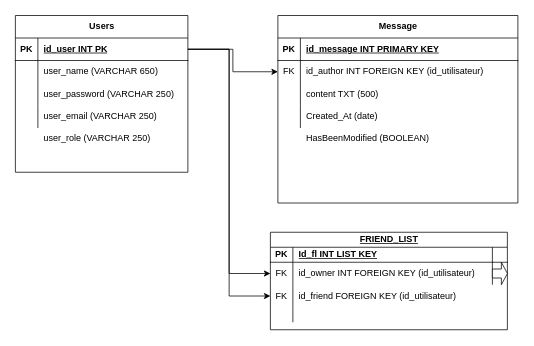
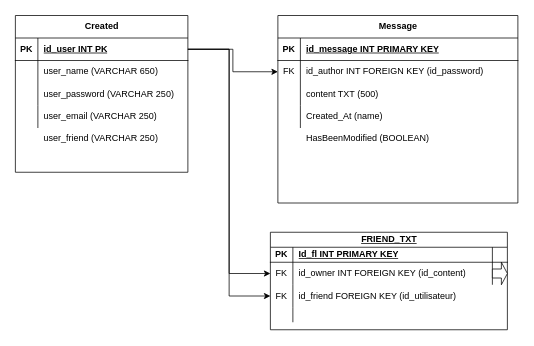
  <mxCell id="0" />
  <mxCell id="1" parent="0" />
- <mxCell id="2" value="Users" style="shape=table;startSize=30;container=1;collapsible=1;childLayout=tableLayout;fixedRows=1;rowLines=0;fontStyle=1;align=center;resizeLast=1;html=1;" parent="1" vertex="1"><mxGeometry x="20" y="20" width="230" height="209" as="geometry" /></mxCell>
+ <mxCell id="2" value="Created" style="shape=table;startSize=30;container=1;collapsible=1;childLayout=tableLayout;fixedRows=1;rowLines=0;fontStyle=1;align=center;resizeLast=1;html=1;" parent="1" vertex="1"><mxGeometry x="20" y="20" width="230" height="209" as="geometry" /></mxCell>
  <mxCell id="3" value="" style="shape=tableRow;horizontal=0;startSize=0;swimlaneHead=0;swimlaneBody=0;fillColor=none;collapsible=0;dropTarget=0;points=[[0,0.5],[1,0.5]];portConstraint=eastwest;top=0;left=0;right=0;bottom=1;" parent="2" vertex="1"><mxGeometry y="30" width="230" height="30" as="geometry" /></mxCell>
  <mxCell id="4" value="PK" style="shape=partialRectangle;connectable=0;fillColor=none;top=0;left=0;bottom=0;right=0;fontStyle=1;overflow=hidden;whiteSpace=wrap;html=1;" parent="3" vertex="1"><mxGeometry width="30" height="30" as="geometry"><mxRectangle width="30" height="30" as="alternateBounds" /></mxGeometry></mxCell>
  <mxCell id="5" value="id_user INT PK" style="shape=partialRectangle;connectable=0;fillColor=none;top=0;left=0;bottom=0;right=0;align=left;spacingLeft=6;fontStyle=5;overflow=hidden;whiteSpace=wrap;html=1;" parent="3" vertex="1"><mxGeometry x="30" width="200" height="30" as="geometry"><mxRectangle width="200" height="30" as="alternateBounds" /></mxGeometry></mxCell>
  <mxCell id="6" value="" style="shape=tableRow;horizontal=0;startSize=0;swimlaneHead=0;swimlaneBody=0;fillColor=none;collapsible=0;dropTarget=0;points=[[0,0.5],[1,0.5]];portConstraint=eastwest;top=0;left=0;right=0;bottom=0;" parent="2" vertex="1"><mxGeometry y="60" width="230" height="30" as="geometry" /></mxCell>
  <mxCell id="7" value="" style="shape=partialRectangle;connectable=0;fillColor=none;top=0;left=0;bottom=0;right=0;editable=1;overflow=hidden;whiteSpace=wrap;html=1;" parent="6" vertex="1"><mxGeometry width="30" height="30" as="geometry"><mxRectangle width="30" height="30" as="alternateBounds" /></mxGeometry></mxCell>
  <mxCell id="8" value="user_name (VARCHAR 650)" style="shape=partialRectangle;connectable=0;fillColor=none;top=0;left=0;bottom=0;right=0;align=left;spacingLeft=6;overflow=hidden;whiteSpace=wrap;html=1;" parent="6" vertex="1"><mxGeometry x="30" width="200" height="30" as="geometry"><mxRectangle width="200" height="30" as="alternateBounds" /></mxGeometry></mxCell>
  <mxCell id="9" value="" style="shape=tableRow;horizontal=0;startSize=0;swimlaneHead=0;swimlaneBody=0;fillColor=none;collapsible=0;dropTarget=0;points=[[0,0.5],[1,0.5]];portConstraint=eastwest;top=0;left=0;right=0;bottom=0;" parent="2" vertex="1"><mxGeometry y="90" width="230" height="30" as="geometry" /></mxCell>
  <mxCell id="10" value="" style="shape=partialRectangle;connectable=0;fillColor=none;top=0;left=0;bottom=0;right=0;editable=1;overflow=hidden;whiteSpace=wrap;html=1;" parent="9" vertex="1"><mxGeometry width="30" height="30" as="geometry"><mxRectangle width="30" height="30" as="alternateBounds" /></mxGeometry></mxCell>
  <mxCell id="11" value="user_password (VARCHAR 250)" style="shape=partialRectangle;connectable=0;fillColor=none;top=0;left=0;bottom=0;right=0;align=left;spacingLeft=6;overflow=hidden;whiteSpace=wrap;html=1;" parent="9" vertex="1"><mxGeometry x="30" width="200" height="30" as="geometry"><mxRectangle width="200" height="30" as="alternateBounds" /></mxGeometry></mxCell>
  <mxCell id="12" value="" style="shape=tableRow;horizontal=0;startSize=0;swimlaneHead=0;swimlaneBody=0;fillColor=none;collapsible=0;dropTarget=0;points=[[0,0.5],[1,0.5]];portConstraint=eastwest;top=0;left=0;right=0;bottom=0;" parent="2" vertex="1"><mxGeometry y="120" width="230" height="30" as="geometry" /></mxCell>
  <mxCell id="13" value="" style="shape=partialRectangle;connectable=0;fillColor=none;top=0;left=0;bottom=0;right=0;editable=1;overflow=hidden;whiteSpace=wrap;html=1;" parent="12" vertex="1"><mxGeometry width="30" height="30" as="geometry"><mxRectangle width="30" height="30" as="alternateBounds" /></mxGeometry></mxCell>
  <mxCell id="14" value="user_email (VARCHAR 250)" style="shape=partialRectangle;connectable=0;fillColor=none;top=0;left=0;bottom=0;right=0;align=left;spacingLeft=6;overflow=hidden;whiteSpace=wrap;html=1;" parent="12" vertex="1"><mxGeometry x="30" width="200" height="30" as="geometry"><mxRectangle width="200" height="30" as="alternateBounds" /></mxGeometry></mxCell>
- <mxCell id="15" value="&lt;span style=&quot;text-align: left; text-decoration-line: underline;&quot;&gt;FRIEND_LIST&lt;/span&gt;" style="shape=table;startSize=20;container=1;collapsible=1;childLayout=tableLayout;fixedRows=1;rowLines=0;fontStyle=1;align=center;resizeLast=1;html=1;" parent="1" vertex="1"><mxGeometry x="360" y="309" width="316" height="130" as="geometry" /></mxCell>
+ <mxCell id="15" value="&lt;span style=&quot;text-align: left; text-decoration-line: underline;&quot;&gt;FRIEND_TXT&lt;/span&gt;" style="shape=table;startSize=20;container=1;collapsible=1;childLayout=tableLayout;fixedRows=1;rowLines=0;fontStyle=1;align=center;resizeLast=1;html=1;" parent="1" vertex="1"><mxGeometry x="360" y="309" width="316" height="130" as="geometry" /></mxCell>
  <mxCell id="16" value="" style="shape=tableRow;horizontal=0;startSize=0;swimlaneHead=0;swimlaneBody=0;fillColor=none;collapsible=0;dropTarget=0;points=[[0,0.5],[1,0.5]];portConstraint=eastwest;top=0;left=0;right=0;bottom=1;" parent="15" vertex="1"><mxGeometry y="20" width="316" height="20" as="geometry" /></mxCell>
  <mxCell id="17" value="PK" style="shape=partialRectangle;connectable=0;fillColor=none;top=0;left=0;bottom=0;right=0;fontStyle=1;overflow=hidden;whiteSpace=wrap;html=1;" parent="16" vertex="1"><mxGeometry width="30" height="20" as="geometry"><mxRectangle width="30" height="20" as="alternateBounds" /></mxGeometry></mxCell>
- <mxCell id="18" value="Id_fl INT LIST KEY" style="shape=partialRectangle;connectable=0;fillColor=none;top=0;left=0;bottom=0;right=0;align=left;spacingLeft=6;fontStyle=5;overflow=hidden;whiteSpace=wrap;html=1;" parent="16" vertex="1"><mxGeometry x="30" width="286" height="20" as="geometry"><mxRectangle width="286" height="20" as="alternateBounds" /></mxGeometry></mxCell>
+ <mxCell id="18" value="Id_fl INT PRIMARY KEY" style="shape=partialRectangle;connectable=0;fillColor=none;top=0;left=0;bottom=0;right=0;align=left;spacingLeft=6;fontStyle=5;overflow=hidden;whiteSpace=wrap;html=1;" parent="16" vertex="1"><mxGeometry x="30" width="286" height="20" as="geometry"><mxRectangle width="286" height="20" as="alternateBounds" /></mxGeometry></mxCell>
  <mxCell id="19" value="" style="shape=tableRow;horizontal=0;startSize=0;swimlaneHead=0;swimlaneBody=0;fillColor=none;collapsible=0;dropTarget=0;points=[[0,0.5],[1,0.5]];portConstraint=eastwest;top=0;left=0;right=0;bottom=0;" parent="15" vertex="1"><mxGeometry y="40" width="316" height="30" as="geometry" /></mxCell>
  <mxCell id="20" value="FK" style="shape=partialRectangle;connectable=0;fillColor=none;top=0;left=0;bottom=0;right=0;editable=1;overflow=hidden;whiteSpace=wrap;html=1;" parent="19" vertex="1"><mxGeometry width="30" height="30" as="geometry"><mxRectangle width="30" height="30" as="alternateBounds" /></mxGeometry></mxCell>
- <mxCell id="21" value="id_owner INT FOREIGN KEY (id_utilisateur)" style="shape=partialRectangle;connectable=0;fillColor=none;top=0;left=0;bottom=0;right=0;align=left;spacingLeft=6;overflow=hidden;whiteSpace=wrap;html=1;" parent="19" vertex="1"><mxGeometry x="30" width="266" height="30" as="geometry"><mxRectangle width="266" height="30" as="alternateBounds" /></mxGeometry></mxCell>
+ <mxCell id="21" value="id_owner INT FOREIGN KEY (id_content)" style="shape=partialRectangle;connectable=0;fillColor=none;top=0;left=0;bottom=0;right=0;align=left;spacingLeft=6;overflow=hidden;whiteSpace=wrap;html=1;" parent="19" vertex="1"><mxGeometry x="30" width="266" height="30" as="geometry"><mxRectangle width="266" height="30" as="alternateBounds" /></mxGeometry></mxCell>
  <mxCell id="22" value="" style="shape=singleArrow;whiteSpace=wrap;html=1;arrowWidth=0.4;arrowSize=0.4;startSize=30;fontStyle=1;" parent="19" vertex="1"><mxGeometry x="296" width="20" height="30" as="geometry"><mxRectangle width="20" height="30" as="alternateBounds" /></mxGeometry></mxCell>
  <mxCell id="23" value="" style="shape=tableRow;horizontal=0;startSize=0;swimlaneHead=0;swimlaneBody=0;fillColor=none;collapsible=0;dropTarget=0;points=[[0,0.5],[1,0.5]];portConstraint=eastwest;top=0;left=0;right=0;bottom=0;" parent="15" vertex="1"><mxGeometry y="70" width="316" height="30" as="geometry" /></mxCell>
  <mxCell id="24" value="FK" style="shape=partialRectangle;connectable=0;fillColor=none;top=0;left=0;bottom=0;right=0;editable=1;overflow=hidden;whiteSpace=wrap;html=1;" parent="23" vertex="1"><mxGeometry width="30" height="30" as="geometry"><mxRectangle width="30" height="30" as="alternateBounds" /></mxGeometry></mxCell>
  <mxCell id="25" value="id_friend FOREIGN KEY (id_utilisateur)" style="shape=partialRectangle;connectable=0;fillColor=none;top=0;left=0;bottom=0;right=0;align=left;spacingLeft=6;overflow=hidden;whiteSpace=wrap;html=1;" parent="23" vertex="1"><mxGeometry x="30" width="286" height="30" as="geometry"><mxRectangle width="286" height="30" as="alternateBounds" /></mxGeometry></mxCell>
  <mxCell id="26" value="" style="shape=tableRow;horizontal=0;startSize=0;swimlaneHead=0;swimlaneBody=0;fillColor=none;collapsible=0;dropTarget=0;points=[[0,0.5],[1,0.5]];portConstraint=eastwest;top=0;left=0;right=0;bottom=0;" parent="15" vertex="1"><mxGeometry y="100" width="316" height="20" as="geometry" /></mxCell>
  <mxCell id="27" value="" style="shape=partialRectangle;connectable=0;fillColor=none;top=0;left=0;bottom=0;right=0;editable=1;overflow=hidden;whiteSpace=wrap;html=1;" parent="26" vertex="1"><mxGeometry width="30" height="20" as="geometry"><mxRectangle width="30" height="20" as="alternateBounds" /></mxGeometry></mxCell>
  <mxCell id="28" value="" style="shape=partialRectangle;connectable=0;fillColor=none;top=0;left=0;bottom=0;right=0;align=left;spacingLeft=6;overflow=hidden;whiteSpace=wrap;html=1;" parent="26" vertex="1"><mxGeometry x="30" width="286" height="20" as="geometry"><mxRectangle width="286" height="20" as="alternateBounds" /></mxGeometry></mxCell>
  <mxCell id="29" value="Message" style="shape=table;startSize=30;container=1;collapsible=1;childLayout=tableLayout;fixedRows=1;rowLines=0;fontStyle=1;align=center;resizeLast=1;html=1;" parent="1" vertex="1"><mxGeometry x="370" y="20" width="320" height="250" as="geometry" /></mxCell>
  <mxCell id="30" value="" style="shape=tableRow;horizontal=0;startSize=0;swimlaneHead=0;swimlaneBody=0;fillColor=none;collapsible=0;dropTarget=0;points=[[0,0.5],[1,0.5]];portConstraint=eastwest;top=0;left=0;right=0;bottom=1;" parent="29" vertex="1"><mxGeometry y="30" width="320" height="30" as="geometry" /></mxCell>
  <mxCell id="31" value="PK" style="shape=partialRectangle;connectable=0;fillColor=none;top=0;left=0;bottom=0;right=0;fontStyle=1;overflow=hidden;whiteSpace=wrap;html=1;" parent="30" vertex="1"><mxGeometry width="30" height="30" as="geometry"><mxRectangle width="30" height="30" as="alternateBounds" /></mxGeometry></mxCell>
  <mxCell id="32" value="id_message INT PRIMARY KEY" style="shape=partialRectangle;connectable=0;fillColor=none;top=0;left=0;bottom=0;right=0;align=left;spacingLeft=6;fontStyle=5;overflow=hidden;whiteSpace=wrap;html=1;" parent="30" vertex="1"><mxGeometry x="30" width="290" height="30" as="geometry"><mxRectangle width="290" height="30" as="alternateBounds" /></mxGeometry></mxCell>
  <mxCell id="33" value="" style="shape=tableRow;horizontal=0;startSize=0;swimlaneHead=0;swimlaneBody=0;fillColor=none;collapsible=0;dropTarget=0;points=[[0,0.5],[1,0.5]];portConstraint=eastwest;top=0;left=0;right=0;bottom=0;" parent="29" vertex="1"><mxGeometry y="60" width="320" height="30" as="geometry" /></mxCell>
  <mxCell id="34" value="FK" style="shape=partialRectangle;connectable=0;fillColor=none;top=0;left=0;bottom=0;right=0;editable=1;overflow=hidden;whiteSpace=wrap;html=1;" parent="33" vertex="1"><mxGeometry width="30" height="30" as="geometry"><mxRectangle width="30" height="30" as="alternateBounds" /></mxGeometry></mxCell>
- <mxCell id="35" value="id_author INT FOREIGN KEY (id_utilisateur)" style="shape=partialRectangle;connectable=0;fillColor=none;top=0;left=0;bottom=0;right=0;align=left;spacingLeft=6;overflow=hidden;whiteSpace=wrap;html=1;" parent="33" vertex="1"><mxGeometry x="30" width="290" height="30" as="geometry"><mxRectangle width="290" height="30" as="alternateBounds" /></mxGeometry></mxCell>
+ <mxCell id="35" value="id_author INT FOREIGN KEY (id_password)" style="shape=partialRectangle;connectable=0;fillColor=none;top=0;left=0;bottom=0;right=0;align=left;spacingLeft=6;overflow=hidden;whiteSpace=wrap;html=1;" parent="33" vertex="1"><mxGeometry x="30" width="290" height="30" as="geometry"><mxRectangle width="290" height="30" as="alternateBounds" /></mxGeometry></mxCell>
  <mxCell id="36" value="" style="shape=tableRow;horizontal=0;startSize=0;swimlaneHead=0;swimlaneBody=0;fillColor=none;collapsible=0;dropTarget=0;points=[[0,0.5],[1,0.5]];portConstraint=eastwest;top=0;left=0;right=0;bottom=0;" parent="29" vertex="1"><mxGeometry y="90" width="320" height="30" as="geometry" /></mxCell>
  <mxCell id="37" value="" style="shape=partialRectangle;connectable=0;fillColor=none;top=0;left=0;bottom=0;right=0;editable=1;overflow=hidden;whiteSpace=wrap;html=1;" parent="36" vertex="1"><mxGeometry width="30" height="30" as="geometry"><mxRectangle width="30" height="30" as="alternateBounds" /></mxGeometry></mxCell>
  <mxCell id="38" value="content TXT (500)" style="shape=partialRectangle;connectable=0;fillColor=none;top=0;left=0;bottom=0;right=0;align=left;spacingLeft=6;overflow=hidden;whiteSpace=wrap;html=1;" parent="36" vertex="1"><mxGeometry x="30" width="290" height="30" as="geometry"><mxRectangle width="290" height="30" as="alternateBounds" /></mxGeometry></mxCell>
  <mxCell id="39" value="" style="shape=tableRow;horizontal=0;startSize=0;swimlaneHead=0;swimlaneBody=0;fillColor=none;collapsible=0;dropTarget=0;points=[[0,0.5],[1,0.5]];portConstraint=eastwest;top=0;left=0;right=0;bottom=0;" parent="29" vertex="1"><mxGeometry y="120" width="320" height="30" as="geometry" /></mxCell>
  <mxCell id="40" value="" style="shape=partialRectangle;connectable=0;fillColor=none;top=0;left=0;bottom=0;right=0;editable=1;overflow=hidden;whiteSpace=wrap;html=1;" parent="39" vertex="1"><mxGeometry width="30" height="30" as="geometry"><mxRectangle width="30" height="30" as="alternateBounds" /></mxGeometry></mxCell>
- <mxCell id="41" value="Created_At (date)" style="shape=partialRectangle;connectable=0;fillColor=none;top=0;left=0;bottom=0;right=0;align=left;spacingLeft=6;overflow=hidden;whiteSpace=wrap;html=1;" parent="39" vertex="1"><mxGeometry x="30" width="290" height="30" as="geometry"><mxRectangle width="290" height="30" as="alternateBounds" /></mxGeometry></mxCell>
+ <mxCell id="41" value="Created_At (name)" style="shape=partialRectangle;connectable=0;fillColor=none;top=0;left=0;bottom=0;right=0;align=left;spacingLeft=6;overflow=hidden;whiteSpace=wrap;html=1;" parent="39" vertex="1"><mxGeometry x="30" width="290" height="30" as="geometry"><mxRectangle width="290" height="30" as="alternateBounds" /></mxGeometry></mxCell>
  <mxCell id="42" style="edgeStyle=orthogonalEdgeStyle;rounded=0;orthogonalLoop=1;jettySize=auto;html=1;entryX=0;entryY=0.5;entryDx=0;entryDy=0;" parent="1" source="3" target="19" edge="1"><mxGeometry relative="1" as="geometry" /></mxCell>
  <mxCell id="43" style="edgeStyle=orthogonalEdgeStyle;rounded=0;orthogonalLoop=1;jettySize=auto;html=1;entryX=0;entryY=0.5;entryDx=0;entryDy=0;" parent="1" source="3" target="23" edge="1"><mxGeometry relative="1" as="geometry" /></mxCell>
  <mxCell id="44" style="edgeStyle=orthogonalEdgeStyle;rounded=0;orthogonalLoop=1;jettySize=auto;html=1;entryX=0;entryY=0.5;entryDx=0;entryDy=0;" parent="1" source="3" target="33" edge="1"><mxGeometry relative="1" as="geometry" /></mxCell>
- <mxCell id="45" value="user_role (VARCHAR 250)" style="shape=partialRectangle;connectable=0;fillColor=none;top=0;left=0;bottom=0;right=0;align=left;spacingLeft=6;overflow=hidden;whiteSpace=wrap;html=1;" parent="1" vertex="1"><mxGeometry x="50" y="169" width="200" height="30" as="geometry"><mxRectangle width="200" height="30" as="alternateBounds" /></mxGeometry></mxCell>
+ <mxCell id="45" value="user_friend (VARCHAR 250)" style="shape=partialRectangle;connectable=0;fillColor=none;top=0;left=0;bottom=0;right=0;align=left;spacingLeft=6;overflow=hidden;whiteSpace=wrap;html=1;" parent="1" vertex="1"><mxGeometry x="50" y="169" width="200" height="30" as="geometry"><mxRectangle width="200" height="30" as="alternateBounds" /></mxGeometry></mxCell>
  <mxCell id="46" value="HasBeenModified (BOOLEAN)" style="shape=partialRectangle;connectable=0;fillColor=none;top=0;left=0;bottom=0;right=0;align=left;spacingLeft=6;overflow=hidden;whiteSpace=wrap;html=1;" parent="1" vertex="1"><mxGeometry x="400" y="169" width="290" height="30" as="geometry"><mxRectangle width="290" height="30" as="alternateBounds" /></mxGeometry></mxCell>
